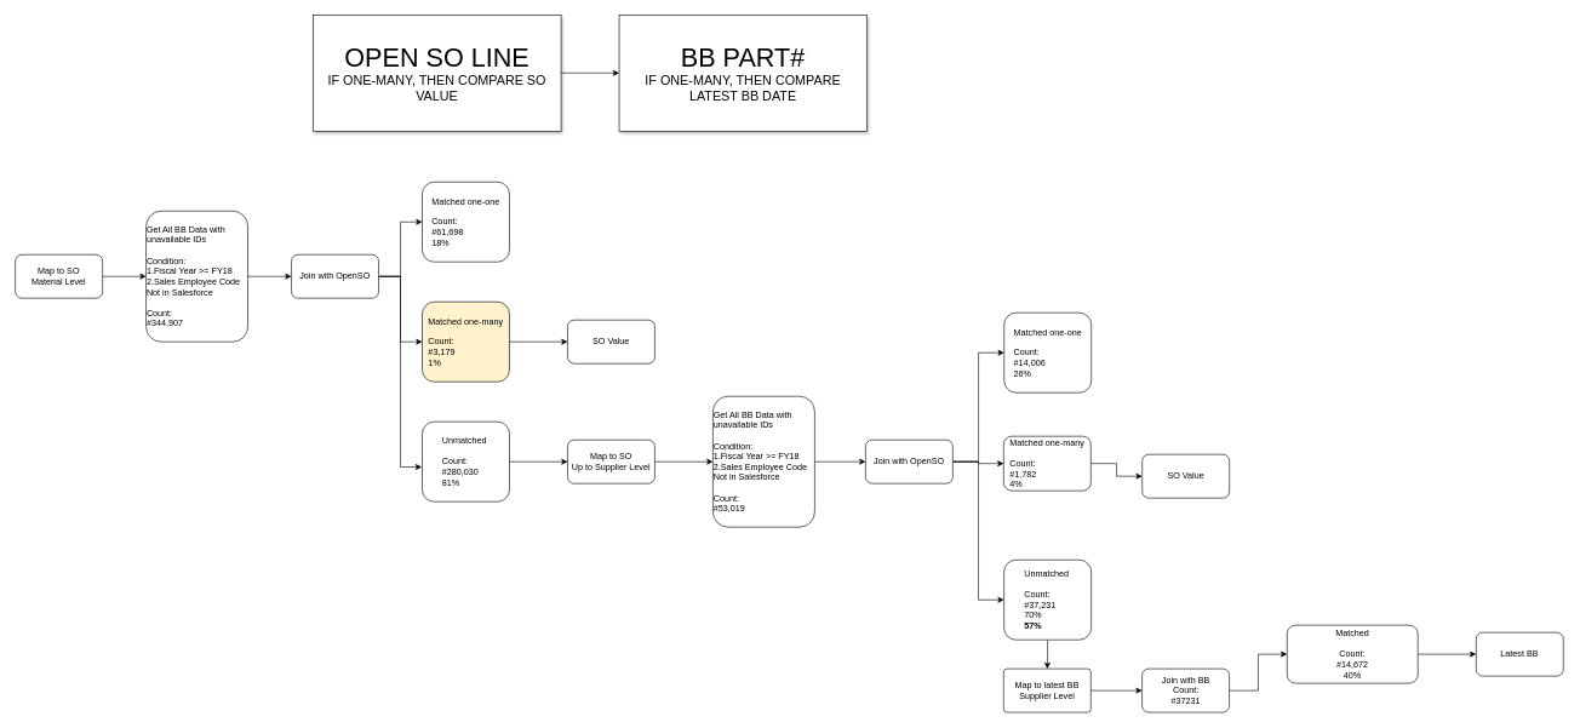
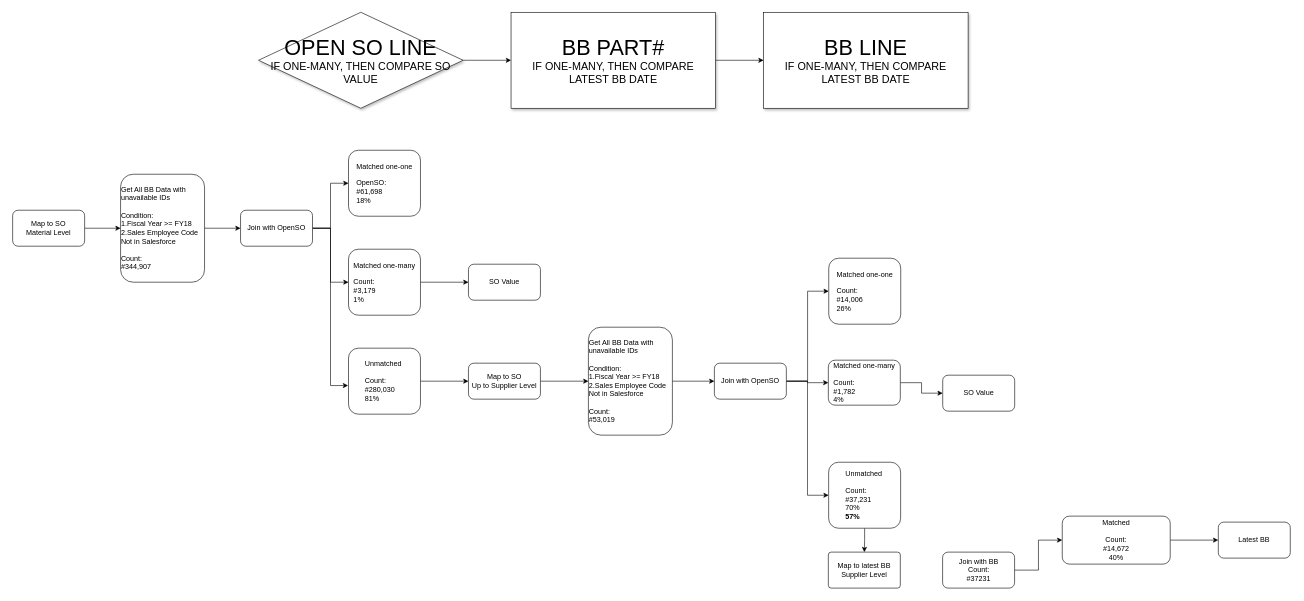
  <mxCell id="0" />
  <mxCell id="1" parent="0" />
  <mxCell id="2" value="" style="edgeStyle=orthogonalEdgeStyle;rounded=0;orthogonalLoop=1;jettySize=auto;html=1;" parent="1" source="3" target="8" edge="1"><mxGeometry relative="1" as="geometry" /></mxCell>
  <mxCell id="3" value="&lt;div style=&quot;text-align: left&quot;&gt;&lt;span&gt;Get All BB Data with unavailable IDs&lt;/span&gt;&lt;/div&gt;&lt;div style=&quot;text-align: left&quot;&gt;&lt;br&gt;&lt;/div&gt;&lt;div style=&quot;text-align: left&quot;&gt;&lt;span&gt;Condition:&lt;/span&gt;&lt;/div&gt;&lt;div style=&quot;text-align: left&quot;&gt;&lt;span&gt;1.Fiscal Year &amp;gt;= FY18&lt;/span&gt;&lt;/div&gt;&lt;div style=&quot;text-align: left&quot;&gt;&lt;span&gt;2.Sales Employee Code Not in Salesforce&lt;/span&gt;&lt;/div&gt;&lt;div style=&quot;text-align: left&quot;&gt;&lt;span&gt;&lt;br&gt;&lt;/span&gt;&lt;/div&gt;&lt;div style=&quot;text-align: left&quot;&gt;&lt;span&gt;Count:&lt;/span&gt;&lt;/div&gt;&lt;div style=&quot;text-align: left&quot;&gt;#344,907&lt;span&gt;&lt;br&gt;&lt;/span&gt;&lt;/div&gt;" style="rounded=1;whiteSpace=wrap;html=1;" parent="1" vertex="1"><mxGeometry x="200" y="290" width="140" height="180" as="geometry" /></mxCell>
- <mxCell id="4" value="&lt;div style=&quot;text-align: left&quot;&gt;&lt;span&gt;Matched one-one&lt;/span&gt;&lt;/div&gt;&lt;div style=&quot;text-align: left&quot;&gt;&lt;br&gt;&lt;/div&gt;&lt;div style=&quot;text-align: left&quot;&gt;&lt;span&gt;Count:&lt;/span&gt;&lt;/div&gt;&lt;div style=&quot;text-align: left&quot;&gt;&lt;span&gt;#61,698&lt;/span&gt;&lt;/div&gt;&lt;div style=&quot;text-align: left&quot;&gt;&lt;span&gt;18%&lt;/span&gt;&lt;/div&gt;" style="rounded=1;whiteSpace=wrap;html=1;" parent="1" vertex="1"><mxGeometry x="580" y="250" width="120" height="110" as="geometry" /></mxCell>
+ <mxCell id="4" value="&lt;div style=&quot;text-align: left&quot;&gt;&lt;span&gt;Matched one-one&lt;/span&gt;&lt;/div&gt;&lt;div style=&quot;text-align: left&quot;&gt;&lt;br&gt;&lt;/div&gt;&lt;div style=&quot;text-align: left&quot;&gt;&lt;span&gt;OpenSO:&lt;/span&gt;&lt;/div&gt;&lt;div style=&quot;text-align: left&quot;&gt;&lt;span&gt;#61,698&lt;/span&gt;&lt;/div&gt;&lt;div style=&quot;text-align: left&quot;&gt;&lt;span&gt;18%&lt;/span&gt;&lt;/div&gt;" style="rounded=1;whiteSpace=wrap;html=1;" parent="1" vertex="1"><mxGeometry x="580" y="250" width="120" height="110" as="geometry" /></mxCell>
  <mxCell id="5" style="edgeStyle=orthogonalEdgeStyle;rounded=0;orthogonalLoop=1;jettySize=auto;html=1;entryX=0;entryY=0.5;entryDx=0;entryDy=0;" parent="1" source="8" target="4" edge="1"><mxGeometry relative="1" as="geometry" /></mxCell>
  <mxCell id="6" style="edgeStyle=orthogonalEdgeStyle;rounded=0;orthogonalLoop=1;jettySize=auto;html=1;entryX=0;entryY=0.5;entryDx=0;entryDy=0;" parent="1" source="8" target="10" edge="1"><mxGeometry relative="1" as="geometry" /></mxCell>
  <mxCell id="7" style="edgeStyle=orthogonalEdgeStyle;rounded=0;orthogonalLoop=1;jettySize=auto;html=1;entryX=-0.006;entryY=0.566;entryDx=0;entryDy=0;entryPerimeter=0;" parent="1" source="8" target="12" edge="1"><mxGeometry relative="1" as="geometry" /></mxCell>
  <mxCell id="8" value="Join with OpenSO" style="rounded=1;whiteSpace=wrap;html=1;" parent="1" vertex="1"><mxGeometry x="400" y="350" width="120" height="60" as="geometry" /></mxCell>
  <mxCell id="9" value="" style="edgeStyle=orthogonalEdgeStyle;rounded=0;orthogonalLoop=1;jettySize=auto;html=1;" parent="1" source="10" target="13" edge="1"><mxGeometry relative="1" as="geometry" /></mxCell>
- <mxCell id="10" value="&lt;div style=&quot;text-align: left&quot;&gt;&lt;span&gt;Matched one-many&lt;/span&gt;&lt;/div&gt;&lt;div style=&quot;text-align: left&quot;&gt;&lt;br&gt;&lt;/div&gt;&lt;div style=&quot;text-align: left&quot;&gt;&lt;span&gt;Count:&lt;/span&gt;&lt;/div&gt;&lt;div style=&quot;text-align: left&quot;&gt;&lt;span&gt;#3,179&lt;/span&gt;&lt;/div&gt;&lt;div style=&quot;text-align: left&quot;&gt;&lt;span&gt;1%&lt;/span&gt;&lt;/div&gt;" style="rounded=1;whiteSpace=wrap;html=1;fillColor=#fff2cc;" parent="1" vertex="1"><mxGeometry x="580" y="415" width="120" height="110" as="geometry" /></mxCell>
+ <mxCell id="10" value="&lt;div style=&quot;text-align: left&quot;&gt;&lt;span&gt;Matched one-many&lt;/span&gt;&lt;/div&gt;&lt;div style=&quot;text-align: left&quot;&gt;&lt;br&gt;&lt;/div&gt;&lt;div style=&quot;text-align: left&quot;&gt;&lt;span&gt;Count:&lt;/span&gt;&lt;/div&gt;&lt;div style=&quot;text-align: left&quot;&gt;&lt;span&gt;#3,179&lt;/span&gt;&lt;/div&gt;&lt;div style=&quot;text-align: left&quot;&gt;&lt;span&gt;1%&lt;/span&gt;&lt;/div&gt;" style="rounded=1;whiteSpace=wrap;html=1;" parent="1" vertex="1"><mxGeometry x="580" y="415" width="120" height="110" as="geometry" /></mxCell>
  <mxCell id="11" value="" style="edgeStyle=orthogonalEdgeStyle;rounded=0;orthogonalLoop=1;jettySize=auto;html=1;" parent="1" source="12" target="15" edge="1"><mxGeometry relative="1" as="geometry" /></mxCell>
  <mxCell id="12" value="&lt;div style=&quot;text-align: left&quot;&gt;&lt;span&gt;Unmatched&amp;nbsp;&lt;/span&gt;&lt;/div&gt;&lt;div style=&quot;text-align: left&quot;&gt;&lt;br&gt;&lt;/div&gt;&lt;div style=&quot;text-align: left&quot;&gt;&lt;span&gt;Count:&lt;/span&gt;&lt;/div&gt;&lt;div style=&quot;text-align: left&quot;&gt;&lt;span&gt;#280,030&lt;/span&gt;&lt;/div&gt;&lt;div style=&quot;text-align: left&quot;&gt;&lt;span&gt;81%&lt;/span&gt;&lt;/div&gt;" style="rounded=1;whiteSpace=wrap;html=1;" parent="1" vertex="1"><mxGeometry x="580" y="580" width="120" height="110" as="geometry" /></mxCell>
  <mxCell id="13" value="SO Value" style="rounded=1;whiteSpace=wrap;html=1;" parent="1" vertex="1"><mxGeometry x="780" y="440" width="120" height="60" as="geometry" /></mxCell>
  <mxCell id="14" value="" style="edgeStyle=orthogonalEdgeStyle;rounded=0;orthogonalLoop=1;jettySize=auto;html=1;" parent="1" source="15" target="17" edge="1"><mxGeometry relative="1" as="geometry" /></mxCell>
  <mxCell id="15" value="Map to SO&lt;br&gt;Up to Supplier Level" style="rounded=1;whiteSpace=wrap;html=1;" parent="1" vertex="1"><mxGeometry x="780" y="605" width="120" height="60" as="geometry" /></mxCell>
  <mxCell id="16" value="" style="edgeStyle=orthogonalEdgeStyle;rounded=0;orthogonalLoop=1;jettySize=auto;html=1;" parent="1" source="17" target="21" edge="1"><mxGeometry relative="1" as="geometry" /></mxCell>
  <mxCell id="17" value="&lt;div style=&quot;text-align: left&quot;&gt;&lt;span&gt;Get All BB Data with unavailable IDs&lt;/span&gt;&lt;/div&gt;&lt;div style=&quot;text-align: left&quot;&gt;&lt;br&gt;&lt;/div&gt;&lt;div style=&quot;text-align: left&quot;&gt;&lt;span&gt;Condition:&lt;/span&gt;&lt;/div&gt;&lt;div style=&quot;text-align: left&quot;&gt;&lt;span&gt;1.Fiscal Year &amp;gt;= FY18&lt;/span&gt;&lt;/div&gt;&lt;div style=&quot;text-align: left&quot;&gt;&lt;span&gt;2.Sales Employee Code Not in Salesforce&lt;/span&gt;&lt;/div&gt;&lt;div style=&quot;text-align: left&quot;&gt;&lt;span&gt;&lt;br&gt;&lt;/span&gt;&lt;/div&gt;&lt;div style=&quot;text-align: left&quot;&gt;&lt;span&gt;Count:&lt;/span&gt;&lt;/div&gt;&lt;div style=&quot;text-align: left&quot;&gt;#53,019&lt;span&gt;&lt;br&gt;&lt;/span&gt;&lt;/div&gt;" style="rounded=1;whiteSpace=wrap;html=1;" parent="1" vertex="1"><mxGeometry x="980" y="545" width="140" height="180" as="geometry" /></mxCell>
  <mxCell id="18" style="edgeStyle=orthogonalEdgeStyle;rounded=0;orthogonalLoop=1;jettySize=auto;html=1;entryX=0;entryY=0.5;entryDx=0;entryDy=0;" parent="1" source="21" target="22" edge="1"><mxGeometry relative="1" as="geometry" /></mxCell>
  <mxCell id="19" style="edgeStyle=orthogonalEdgeStyle;rounded=0;orthogonalLoop=1;jettySize=auto;html=1;entryX=0;entryY=0.5;entryDx=0;entryDy=0;" parent="1" source="21" target="24" edge="1"><mxGeometry relative="1" as="geometry" /></mxCell>
  <mxCell id="20" style="edgeStyle=orthogonalEdgeStyle;rounded=0;orthogonalLoop=1;jettySize=auto;html=1;entryX=0;entryY=0.5;entryDx=0;entryDy=0;" parent="1" source="21" target="26" edge="1"><mxGeometry relative="1" as="geometry" /></mxCell>
  <mxCell id="21" value="Join with OpenSO" style="rounded=1;whiteSpace=wrap;html=1;" parent="1" vertex="1"><mxGeometry x="1190" y="605" width="120" height="60" as="geometry" /></mxCell>
  <mxCell id="22" value="&lt;div style=&quot;text-align: left&quot;&gt;&lt;span&gt;Matched one-one&lt;/span&gt;&lt;/div&gt;&lt;div style=&quot;text-align: left&quot;&gt;&lt;br&gt;&lt;/div&gt;&lt;div style=&quot;text-align: left&quot;&gt;&lt;span&gt;Count:&lt;/span&gt;&lt;/div&gt;&lt;div style=&quot;text-align: left&quot;&gt;&lt;span&gt;#14,006&lt;/span&gt;&lt;/div&gt;&lt;div style=&quot;text-align: left&quot;&gt;&lt;span&gt;26%&lt;/span&gt;&lt;/div&gt;" style="rounded=1;whiteSpace=wrap;html=1;" parent="1" vertex="1"><mxGeometry x="1380.667" y="430" width="120" height="110" as="geometry" /></mxCell>
  <mxCell id="23" value="" style="edgeStyle=orthogonalEdgeStyle;rounded=0;orthogonalLoop=1;jettySize=auto;html=1;" parent="1" source="24" target="27" edge="1"><mxGeometry relative="1" as="geometry" /></mxCell>
  <mxCell id="24" value="&lt;div style=&quot;text-align: left&quot;&gt;&lt;span&gt;Matched one-many&lt;/span&gt;&lt;/div&gt;&lt;div style=&quot;text-align: left&quot;&gt;&lt;br&gt;&lt;/div&gt;&lt;div style=&quot;text-align: left&quot;&gt;&lt;span&gt;Count:&lt;/span&gt;&lt;/div&gt;&lt;div style=&quot;text-align: left&quot;&gt;&lt;span&gt;#1,782&lt;/span&gt;&lt;/div&gt;&lt;div style=&quot;text-align: left&quot;&gt;&lt;span&gt;4%&lt;/span&gt;&lt;/div&gt;" style="rounded=1;whiteSpace=wrap;html=1;" parent="1" vertex="1"><mxGeometry x="1380" y="600" width="120" height="75" as="geometry" /></mxCell>
  <mxCell id="25" value="" style="edgeStyle=orthogonalEdgeStyle;rounded=0;orthogonalLoop=1;jettySize=auto;html=1;" parent="1" source="26" target="31" edge="1"><mxGeometry relative="1" as="geometry" /></mxCell>
  <mxCell id="26" value="&lt;div style=&quot;text-align: left&quot;&gt;&lt;span&gt;Unmatched&amp;nbsp;&lt;/span&gt;&lt;/div&gt;&lt;div style=&quot;text-align: left&quot;&gt;&lt;br&gt;&lt;/div&gt;&lt;div style=&quot;text-align: left&quot;&gt;&lt;span&gt;Count:&lt;/span&gt;&lt;/div&gt;&lt;div style=&quot;text-align: left&quot;&gt;&lt;span&gt;#37,231&lt;/span&gt;&lt;/div&gt;&lt;div style=&quot;text-align: left&quot;&gt;&lt;span&gt;70%&lt;/span&gt;&lt;/div&gt;&lt;div style=&quot;text-align: left&quot;&gt;&lt;span&gt;&lt;b&gt;57%&lt;/b&gt;&lt;/span&gt;&lt;/div&gt;" style="rounded=1;whiteSpace=wrap;html=1;" parent="1" vertex="1"><mxGeometry x="1380.5" y="770.167" width="120" height="110" as="geometry" /></mxCell>
  <mxCell id="27" value="SO Value" style="rounded=1;whiteSpace=wrap;html=1;" parent="1" vertex="1"><mxGeometry x="1570.667" y="625" width="120" height="60" as="geometry" /></mxCell>
  <mxCell id="28" value="" style="edgeStyle=orthogonalEdgeStyle;rounded=0;orthogonalLoop=1;jettySize=auto;html=1;" parent="1" source="29" target="3" edge="1"><mxGeometry relative="1" as="geometry" /></mxCell>
  <mxCell id="29" value="Map to SO&lt;br&gt;Material Level" style="rounded=1;whiteSpace=wrap;html=1;" parent="1" vertex="1"><mxGeometry x="20.069" y="350" width="120" height="60" as="geometry" /></mxCell>
- <mxCell id="30" value="" style="edgeStyle=orthogonalEdgeStyle;rounded=0;orthogonalLoop=1;jettySize=auto;html=1;" parent="1" source="31" target="33" edge="1"><mxGeometry relative="1" as="geometry" /></mxCell>
  <mxCell id="31" value="Map to latest BB&lt;br&gt;Supplier Level" style="rounded=1;whiteSpace=wrap;html=1;arcSize=8;" parent="1" vertex="1"><mxGeometry x="1380" y="920" width="120" height="60" as="geometry" /></mxCell>
  <mxCell id="32" style="edgeStyle=orthogonalEdgeStyle;rounded=0;orthogonalLoop=1;jettySize=auto;html=1;entryX=0;entryY=0.5;entryDx=0;entryDy=0;" parent="1" source="33" target="35" edge="1"><mxGeometry relative="1" as="geometry" /></mxCell>
  <mxCell id="33" value="Join with BB&lt;br&gt;Count:&lt;br&gt;#37231&lt;br&gt;" style="rounded=1;whiteSpace=wrap;html=1;" parent="1" vertex="1"><mxGeometry x="1570.5" y="920" width="120" height="60" as="geometry" /></mxCell>
  <mxCell id="34" value="" style="edgeStyle=orthogonalEdgeStyle;rounded=0;orthogonalLoop=1;jettySize=auto;html=1;" parent="1" source="35" edge="1"><mxGeometry relative="1" as="geometry"><mxPoint x="2030" y="900" as="targetPoint" /></mxGeometry></mxCell>
  <mxCell id="35" value="Matched&lt;br&gt;&lt;br&gt;Count:&lt;br&gt;#14,672&lt;br&gt;40%&lt;br&gt;" style="rounded=1;whiteSpace=wrap;html=1;" parent="1" vertex="1"><mxGeometry x="1770" y="860" width="180" height="80" as="geometry" /></mxCell>
  <mxCell id="36" value="Latest BB" style="rounded=1;whiteSpace=wrap;html=1;" parent="1" vertex="1"><mxGeometry x="2030.167" y="870" width="120" height="60" as="geometry" /></mxCell>
  <mxCell id="37" value="" style="edgeStyle=orthogonalEdgeStyle;rounded=0;orthogonalLoop=1;jettySize=auto;html=1;" edge="1" parent="1" source="38" target="40"><mxGeometry relative="1" as="geometry" /></mxCell>
- <mxCell id="38" value="&lt;font&gt;&lt;span style=&quot;font-size: 36px&quot;&gt;OPEN SO LINE&lt;/span&gt;&lt;br&gt;&lt;font style=&quot;font-size: 18px&quot;&gt;IF ONE-MANY, THEN COMPARE SO VALUE&lt;/font&gt;&lt;br&gt;&lt;/font&gt;" style="rounded=0;whiteSpace=wrap;html=1;shadow=1;" vertex="1" parent="1"><mxGeometry x="430" y="20" width="341" height="160" as="geometry" /></mxCell>
+ <mxCell id="38" value="&lt;font&gt;&lt;span style=&quot;font-size: 36px&quot;&gt;OPEN SO LINE&lt;/span&gt;&lt;br&gt;&lt;font style=&quot;font-size: 18px&quot;&gt;IF ONE-MANY, THEN COMPARE SO VALUE&lt;/font&gt;&lt;br&gt;&lt;/font&gt;" style="rhombus;whiteSpace=wrap;html=1;shadow=1;" vertex="1" parent="1"><mxGeometry x="430" y="20" width="341" height="160" as="geometry" /></mxCell>
+ <mxCell id="39" value="" style="edgeStyle=orthogonalEdgeStyle;rounded=0;orthogonalLoop=1;jettySize=auto;html=1;" edge="1" parent="1" source="40" target="41"><mxGeometry relative="1" as="geometry" /></mxCell>
  <mxCell id="40" value="&lt;font&gt;&lt;span style=&quot;font-size: 36px&quot;&gt;BB PART#&lt;/span&gt;&lt;br&gt;&lt;font style=&quot;font-size: 18px&quot;&gt;IF ONE-MANY, THEN COMPARE LATEST BB DATE&lt;/font&gt;&lt;br&gt;&lt;/font&gt;" style="rounded=0;whiteSpace=wrap;html=1;shadow=1;" vertex="1" parent="1"><mxGeometry x="851" y="20" width="341" height="160" as="geometry" /></mxCell>
+ <mxCell id="41" value="&lt;font&gt;&lt;span style=&quot;font-size: 36px&quot;&gt;BB LINE&lt;/span&gt;&lt;br&gt;&lt;font style=&quot;font-size: 18px&quot;&gt;IF ONE-MANY, THEN COMPARE LATEST BB DATE&lt;/font&gt;&lt;br&gt;&lt;/font&gt;" style="rounded=0;whiteSpace=wrap;html=1;shadow=1;" vertex="1" parent="1"><mxGeometry x="1272" y="20" width="341" height="160" as="geometry" /></mxCell>
